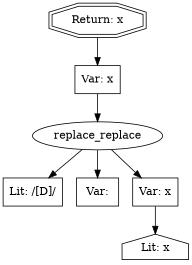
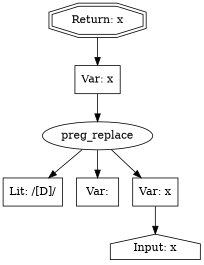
  digraph {
    node [shape=box]
    n1 [label="Return: x" shape=doubleoctagon]
    n2 [label="Var: x"]
-   n3 [label=replace_replace shape=ellipse]
+   n3 [label=preg_replace shape=ellipse]
    n4 [label="Lit: /[\D]/"]
    n5 [label="Var:"]
    n6 [label="Var: x"]
-   n7 [label="Lit: x" shape=house]
+   n7 [label="Input: x" shape=house]
    n1 -> n2
    n2 -> n3
    n3 -> n4
    n3 -> n5
    n3 -> n6
    n6 -> n7
  }
